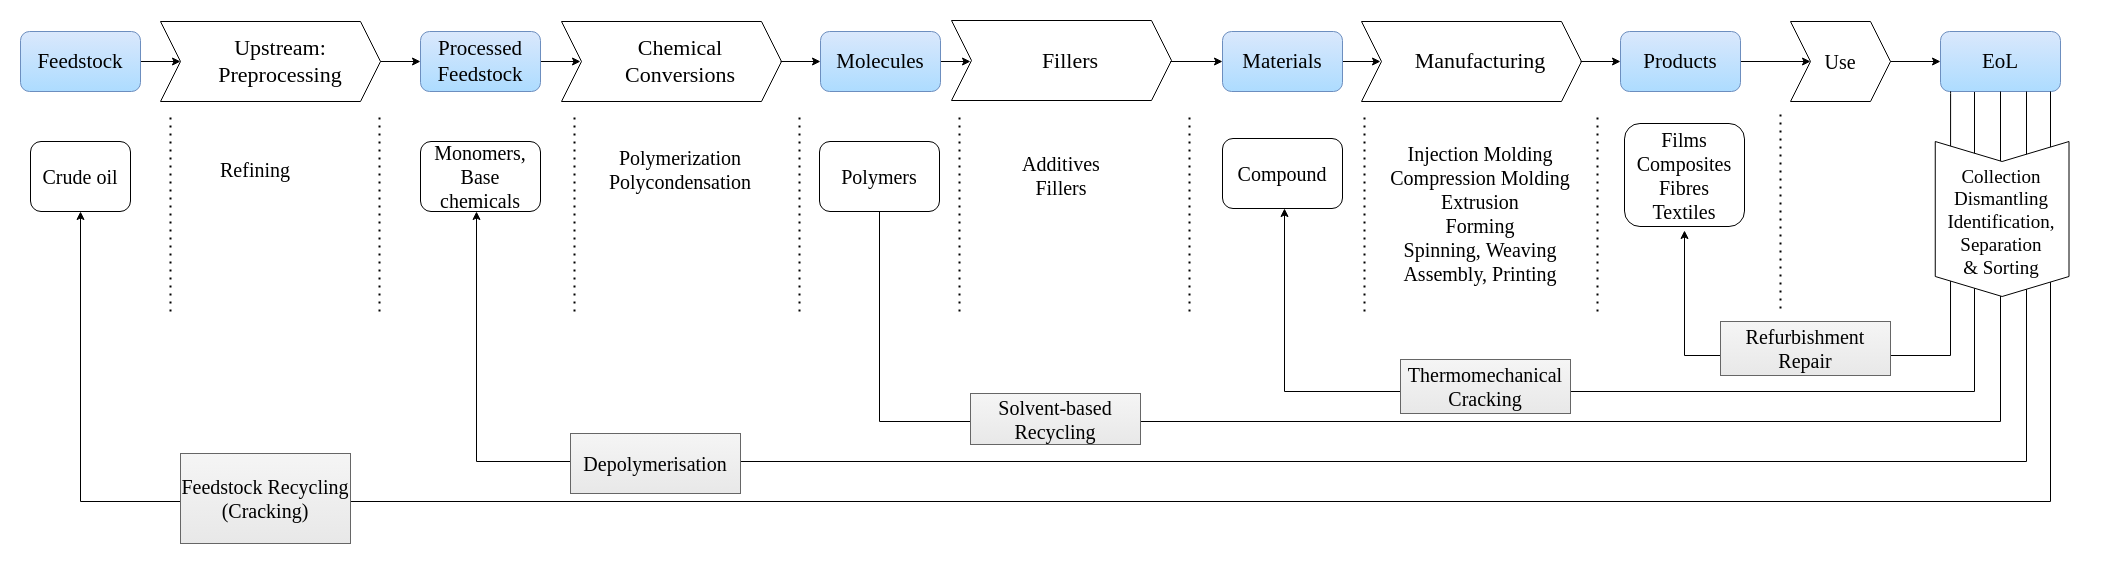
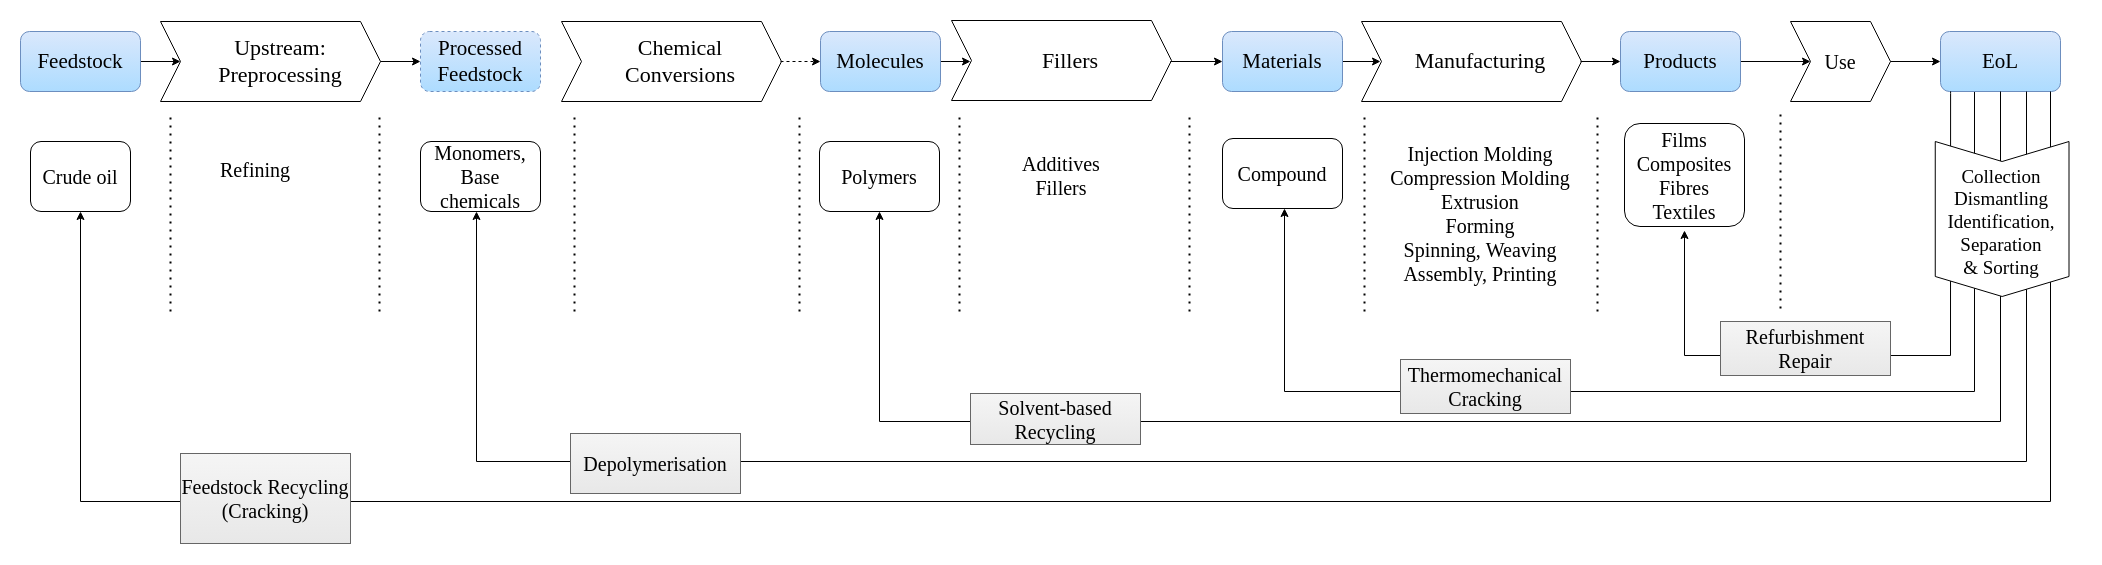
  <mxCell id="0" />
  <mxCell id="1" parent="0" />
  <mxCell id="2" value="" style="edgeStyle=orthogonalEdgeStyle;rounded=0;orthogonalLoop=1;jettySize=auto;html=1;" parent="1" source="3" target="13" edge="1"><mxGeometry relative="1" as="geometry" /></mxCell>
  <mxCell id="3" value="Feedstock" style="rounded=1;whiteSpace=wrap;html=1;fontSize=21;fontFamily=Rubik light;fillColor=#DAE8FC;strokeColor=#6c8ebf;gradientColor=#ADDCFF;" parent="1" vertex="1"><mxGeometry x="20" y="31" width="120" height="60" as="geometry" /></mxCell>
- <mxCell id="4" value="" style="edgeStyle=orthogonalEdgeStyle;rounded=0;orthogonalLoop=1;jettySize=auto;html=1;" parent="1" source="5" target="15" edge="1"><mxGeometry relative="1" as="geometry" /></mxCell>
- <mxCell id="5" value="Processed Feedstock" style="rounded=1;whiteSpace=wrap;html=1;fontSize=21;fontFamily=Rubik light;fillColor=#DAE8FC;strokeColor=#6c8ebf;gradientColor=#ADDCFF;" parent="1" vertex="1"><mxGeometry x="420" y="31" width="120" height="60" as="geometry" /></mxCell>
+ <mxCell id="5" value="Processed Feedstock" style="rounded=1;whiteSpace=wrap;html=1;fontSize=21;fontFamily=Rubik light;fillColor=#DAE8FC;strokeColor=#6c8ebf;gradientColor=#ADDCFF;dashed=1;" parent="1" vertex="1"><mxGeometry x="420" y="31" width="120" height="60" as="geometry" /></mxCell>
  <mxCell id="6" value="" style="edgeStyle=orthogonalEdgeStyle;rounded=0;orthogonalLoop=1;jettySize=auto;html=1;" parent="1" source="7" target="17" edge="1"><mxGeometry relative="1" as="geometry" /></mxCell>
  <mxCell id="7" value="Molecules" style="rounded=1;whiteSpace=wrap;html=1;fontSize=21;fontFamily=Rubik light;fillColor=#DAE8FC;strokeColor=#6c8ebf;gradientColor=#ADDCFF;" parent="1" vertex="1"><mxGeometry x="820" y="31" width="120" height="60" as="geometry" /></mxCell>
  <mxCell id="8" value="" style="edgeStyle=orthogonalEdgeStyle;rounded=0;orthogonalLoop=1;jettySize=auto;html=1;" parent="1" source="9" target="19" edge="1"><mxGeometry relative="1" as="geometry" /></mxCell>
  <mxCell id="9" value="Materials" style="rounded=1;whiteSpace=wrap;html=1;fontSize=21;fontFamily=Rubik light;fillColor=#DAE8FC;strokeColor=#6c8ebf;gradientColor=#ADDCFF;" parent="1" vertex="1"><mxGeometry x="1222" y="31" width="120" height="60" as="geometry" /></mxCell>
  <mxCell id="10" value="" style="edgeStyle=orthogonalEdgeStyle;rounded=0;orthogonalLoop=1;jettySize=auto;html=1;fontFamily=Rubik light;fontSize=20;fontColor=default;" parent="1" source="11" target="44" edge="1"><mxGeometry relative="1" as="geometry" /></mxCell>
  <mxCell id="11" value="Products" style="rounded=1;whiteSpace=wrap;html=1;fontSize=21;fontFamily=Rubik light;fillColor=#DAE8FC;strokeColor=#6c8ebf;gradientColor=#ADDCFF;" parent="1" vertex="1"><mxGeometry x="1620" y="31" width="120" height="60" as="geometry" /></mxCell>
  <mxCell id="12" value="" style="edgeStyle=orthogonalEdgeStyle;rounded=0;orthogonalLoop=1;jettySize=auto;html=1;" parent="1" source="13" target="5" edge="1"><mxGeometry relative="1" as="geometry" /></mxCell>
  <mxCell id="13" value="Upstream: Preprocessing" style="text;html=1;align=center;verticalAlign=middle;whiteSpace=wrap;rounded=0;fontSize=22;fontFamily=Rubik light;" parent="1" vertex="1"><mxGeometry x="180" y="41" width="200" height="40" as="geometry" /></mxCell>
- <mxCell id="14" value="" style="edgeStyle=orthogonalEdgeStyle;rounded=0;orthogonalLoop=1;jettySize=auto;html=1;" parent="1" source="15" target="7" edge="1"><mxGeometry relative="1" as="geometry" /></mxCell>
+ <mxCell id="14" value="" style="edgeStyle=orthogonalEdgeStyle;rounded=0;orthogonalLoop=1;jettySize=auto;html=1;dashed=1;" parent="1" source="15" target="7" edge="1"><mxGeometry relative="1" as="geometry" /></mxCell>
  <mxCell id="15" value="Chemical Conversions" style="text;html=1;align=center;verticalAlign=middle;whiteSpace=wrap;rounded=0;fontSize=22;fontFamily=Rubik light;" parent="1" vertex="1"><mxGeometry x="580" y="41" width="200" height="40" as="geometry" /></mxCell>
  <mxCell id="16" value="" style="edgeStyle=orthogonalEdgeStyle;rounded=0;orthogonalLoop=1;jettySize=auto;html=1;" parent="1" source="17" target="9" edge="1"><mxGeometry relative="1" as="geometry" /></mxCell>
  <mxCell id="17" value="Fillers" style="text;html=1;align=center;verticalAlign=middle;whiteSpace=wrap;rounded=0;fontSize=22;fontFamily=Rubik light;" parent="1" vertex="1"><mxGeometry x="970" y="41" width="200" height="40" as="geometry" /></mxCell>
  <mxCell id="18" value="" style="edgeStyle=orthogonalEdgeStyle;rounded=0;orthogonalLoop=1;jettySize=auto;html=1;" parent="1" source="19" target="11" edge="1"><mxGeometry relative="1" as="geometry" /></mxCell>
  <mxCell id="19" value="Manufacturing" style="text;html=1;align=center;verticalAlign=middle;whiteSpace=wrap;rounded=0;fontSize=22;fontFamily=Rubik light;" parent="1" vertex="1"><mxGeometry x="1380" y="41" width="200" height="40" as="geometry" /></mxCell>
  <mxCell id="20" value="Crude oil" style="text;html=1;align=center;verticalAlign=middle;whiteSpace=wrap;rounded=1;fontFamily=Rubik light;fontSize=20;strokeColor=default;" parent="1" vertex="1"><mxGeometry x="30" y="141" width="100" height="70" as="geometry" /></mxCell>
  <mxCell id="21" value="Monomers, Base chemicals" style="text;html=1;align=center;verticalAlign=middle;whiteSpace=wrap;rounded=1;fontFamily=Rubik light;fontSize=20;fillColor=default;strokeColor=default;" parent="1" vertex="1"><mxGeometry x="420" y="141" width="120" height="70" as="geometry" /></mxCell>
  <mxCell id="22" value="Refining" style="text;html=1;align=center;verticalAlign=middle;whiteSpace=wrap;rounded=0;fontSize=20;fontFamily=Rubik light;" parent="1" vertex="1"><mxGeometry x="155" y="149" width="200" height="40" as="geometry" /></mxCell>
  <mxCell id="23" value="Polymers" style="text;html=1;align=center;verticalAlign=middle;whiteSpace=wrap;rounded=1;fontFamily=Rubik light;fontSize=20;strokeColor=default;" parent="1" vertex="1"><mxGeometry x="819" y="141" width="120" height="70" as="geometry" /></mxCell>
  <mxCell id="24" value="Compound" style="text;html=1;align=center;verticalAlign=middle;whiteSpace=wrap;rounded=1;fontFamily=Rubik light;fontSize=20;strokeColor=default;" parent="1" vertex="1"><mxGeometry x="1222" y="138" width="120" height="70" as="geometry" /></mxCell>
  <mxCell id="25" value="Films&lt;div&gt;Composites&lt;br&gt;&lt;div&gt;Fibres&lt;br&gt;&lt;div&gt;Textiles&lt;/div&gt;&lt;/div&gt;&lt;/div&gt;" style="text;html=1;align=center;verticalAlign=middle;whiteSpace=wrap;rounded=1;fontFamily=Rubik light;fontSize=20;strokeColor=default;" parent="1" vertex="1"><mxGeometry x="1624" y="123" width="120" height="103" as="geometry" /></mxCell>
  <mxCell id="26" value="" style="shape=step;perimeter=stepPerimeter;whiteSpace=wrap;html=1;fixedSize=1;rounded=0;align=center;verticalAlign=middle;fontFamily=Rubik light;fontSize=20;fontColor=default;fillColor=none;gradientColor=none;" parent="1" vertex="1"><mxGeometry x="160" y="21" width="220" height="80" as="geometry" /></mxCell>
  <mxCell id="27" value="" style="shape=step;perimeter=stepPerimeter;whiteSpace=wrap;html=1;fixedSize=1;rounded=0;align=center;verticalAlign=middle;fontFamily=Rubik light;fontSize=20;fontColor=default;fillColor=none;gradientColor=none;" parent="1" vertex="1"><mxGeometry x="561" y="21" width="220" height="80" as="geometry" /></mxCell>
  <mxCell id="28" value="" style="shape=step;perimeter=stepPerimeter;whiteSpace=wrap;html=1;fixedSize=1;rounded=0;align=center;verticalAlign=middle;fontFamily=Rubik light;fontSize=20;fontColor=default;fillColor=none;gradientColor=none;" parent="1" vertex="1"><mxGeometry x="951" y="20" width="220" height="80" as="geometry" /></mxCell>
  <mxCell id="29" value="" style="shape=step;perimeter=stepPerimeter;whiteSpace=wrap;html=1;fixedSize=1;rounded=0;align=center;verticalAlign=middle;fontFamily=Rubik light;fontSize=20;fontColor=default;fillColor=none;gradientColor=none;" parent="1" vertex="1"><mxGeometry x="1361" y="21" width="220" height="80" as="geometry" /></mxCell>
  <mxCell id="30" value="" style="endArrow=none;dashed=1;html=1;dashPattern=1 3;strokeWidth=2;rounded=0;fontFamily=Rubik light;fontSize=20;fontColor=default;" parent="1" edge="1"><mxGeometry width="50" height="50" relative="1" as="geometry"><mxPoint x="170" y="311" as="sourcePoint" /><mxPoint x="170" y="111" as="targetPoint" /></mxGeometry></mxCell>
  <mxCell id="31" value="" style="endArrow=none;dashed=1;html=1;dashPattern=1 3;strokeWidth=2;rounded=0;fontFamily=Rubik light;fontSize=20;fontColor=default;" parent="1" edge="1"><mxGeometry width="50" height="50" relative="1" as="geometry"><mxPoint x="379" y="311" as="sourcePoint" /><mxPoint x="379" y="111" as="targetPoint" /></mxGeometry></mxCell>
  <mxCell id="32" value="" style="endArrow=none;dashed=1;html=1;dashPattern=1 3;strokeWidth=2;rounded=0;fontFamily=Rubik light;fontSize=20;fontColor=default;" parent="1" edge="1"><mxGeometry width="50" height="50" relative="1" as="geometry"><mxPoint x="574" y="311" as="sourcePoint" /><mxPoint x="574" y="111" as="targetPoint" /></mxGeometry></mxCell>
  <mxCell id="33" value="" style="endArrow=none;dashed=1;html=1;dashPattern=1 3;strokeWidth=2;rounded=0;fontFamily=Rubik light;fontSize=20;fontColor=default;" parent="1" edge="1"><mxGeometry width="50" height="50" relative="1" as="geometry"><mxPoint x="799" y="311" as="sourcePoint" /><mxPoint x="799" y="111" as="targetPoint" /></mxGeometry></mxCell>
  <mxCell id="34" value="" style="endArrow=none;dashed=1;html=1;dashPattern=1 3;strokeWidth=2;rounded=0;fontFamily=Rubik light;fontSize=20;fontColor=default;" parent="1" edge="1"><mxGeometry width="50" height="50" relative="1" as="geometry"><mxPoint x="959" y="311" as="sourcePoint" /><mxPoint x="959" y="111" as="targetPoint" /></mxGeometry></mxCell>
  <mxCell id="35" value="" style="endArrow=none;dashed=1;html=1;dashPattern=1 3;strokeWidth=2;rounded=0;fontFamily=Rubik light;fontSize=20;fontColor=default;" parent="1" edge="1"><mxGeometry width="50" height="50" relative="1" as="geometry"><mxPoint x="1189" y="311" as="sourcePoint" /><mxPoint x="1189" y="111" as="targetPoint" /></mxGeometry></mxCell>
  <mxCell id="36" value="" style="endArrow=none;dashed=1;html=1;dashPattern=1 3;strokeWidth=2;rounded=0;fontFamily=Rubik light;fontSize=20;fontColor=default;" parent="1" edge="1"><mxGeometry width="50" height="50" relative="1" as="geometry"><mxPoint x="1364" y="311" as="sourcePoint" /><mxPoint x="1364" y="111" as="targetPoint" /></mxGeometry></mxCell>
  <mxCell id="37" value="" style="endArrow=none;dashed=1;html=1;dashPattern=1 3;strokeWidth=2;rounded=0;fontFamily=Rubik light;fontSize=20;fontColor=default;" parent="1" edge="1"><mxGeometry width="50" height="50" relative="1" as="geometry"><mxPoint x="1597" y="311" as="sourcePoint" /><mxPoint x="1597" y="111" as="targetPoint" /></mxGeometry></mxCell>
- <mxCell id="38" value="Polymerization&lt;div&gt;Polycondensation&lt;/div&gt;" style="text;html=1;align=center;verticalAlign=middle;whiteSpace=wrap;rounded=0;fontSize=20;fontFamily=Rubik light;" parent="1" vertex="1"><mxGeometry x="580" y="149" width="200" height="40" as="geometry" /></mxCell>
  <mxCell id="39" value="Additives&lt;div&gt;Fillers&lt;/div&gt;" style="text;html=1;align=center;verticalAlign=middle;whiteSpace=wrap;rounded=0;fontSize=20;fontFamily=Rubik light;" parent="1" vertex="1"><mxGeometry x="961" y="155" width="200" height="40" as="geometry" /></mxCell>
  <mxCell id="40" value="Injection Molding&lt;div&gt;Compression Molding&lt;br&gt;&lt;div&gt;Extrusion&lt;/div&gt;&lt;div&gt;Forming&lt;/div&gt;&lt;div&gt;Spinning,&amp;nbsp;&lt;span style=&quot;background-color: transparent; color: light-dark(rgb(0, 0, 0), rgb(255, 255, 255));&quot;&gt;Weaving&lt;/span&gt;&lt;/div&gt;&lt;/div&gt;&lt;div&gt;Assembly,&amp;nbsp;&lt;span style=&quot;background-color: transparent; color: light-dark(rgb(0, 0, 0), rgb(255, 255, 255));&quot;&gt;Printing&lt;/span&gt;&lt;/div&gt;" style="text;html=1;align=center;verticalAlign=middle;whiteSpace=wrap;rounded=0;fontSize=20;fontFamily=Rubik light;" parent="1" vertex="1"><mxGeometry x="1380" y="191" width="200" height="43" as="geometry" /></mxCell>
  <mxCell id="41" value="" style="edgeStyle=orthogonalEdgeStyle;rounded=0;orthogonalLoop=1;jettySize=auto;html=1;fontFamily=Rubik light;fontSize=20;fontColor=default;exitX=0.25;exitY=1;exitDx=0;exitDy=0;" parent="1" edge="1"><mxGeometry relative="1" as="geometry"><mxPoint x="1284" y="208" as="targetPoint" /><Array as="points"><mxPoint x="1974" y="391" /><mxPoint x="1284" y="391" /></Array><mxPoint x="1974" y="91" as="sourcePoint" /></mxGeometry></mxCell>
  <mxCell id="42" value="EoL" style="rounded=1;whiteSpace=wrap;html=1;fontSize=21;fontFamily=Rubik light;fillColor=#DAE8FC;strokeColor=#6c8ebf;gradientColor=#ADDCFF;" parent="1" vertex="1"><mxGeometry x="1940" y="31" width="120" height="60" as="geometry" /></mxCell>
  <mxCell id="43" value="" style="edgeStyle=orthogonalEdgeStyle;rounded=0;orthogonalLoop=1;jettySize=auto;html=1;fontFamily=Rubik light;fontSize=20;fontColor=default;" parent="1" source="44" target="42" edge="1"><mxGeometry relative="1" as="geometry" /></mxCell>
  <mxCell id="44" value="Use" style="shape=step;perimeter=stepPerimeter;whiteSpace=wrap;html=1;fixedSize=1;rounded=0;align=center;verticalAlign=middle;fontFamily=Rubik light;fontSize=20;fontColor=default;fillColor=none;gradientColor=none;" parent="1" vertex="1"><mxGeometry x="1790" y="21" width="100" height="80" as="geometry" /></mxCell>
  <mxCell id="45" value="" style="endArrow=none;dashed=1;html=1;dashPattern=1 3;strokeWidth=2;rounded=0;fontFamily=Rubik light;fontSize=20;fontColor=default;" parent="1" edge="1"><mxGeometry width="50" height="50" relative="1" as="geometry"><mxPoint x="1780" y="308" as="sourcePoint" /><mxPoint x="1780" y="108" as="targetPoint" /></mxGeometry></mxCell>
- <mxCell id="46" value="" style="edgeStyle=orthogonalEdgeStyle;rounded=0;orthogonalLoop=1;jettySize=auto;html=1;fontFamily=Rubik light;fontSize=20;fontColor=default;exitX=0.5;exitY=1;exitDx=0;exitDy=0;entryX=0.5;entryY=1;entryDx=0;entryDy=0;endArrow=none;" parent="1" source="42" target="23" edge="1"><mxGeometry relative="1" as="geometry"><mxPoint x="1980" y="101" as="sourcePoint" /><mxPoint x="1290" y="261" as="targetPoint" /><Array as="points"><mxPoint x="2000" y="421" /><mxPoint x="879" y="421" /></Array></mxGeometry></mxCell>
+ <mxCell id="46" value="" style="edgeStyle=orthogonalEdgeStyle;rounded=0;orthogonalLoop=1;jettySize=auto;html=1;fontFamily=Rubik light;fontSize=20;fontColor=default;exitX=0.5;exitY=1;exitDx=0;exitDy=0;entryX=0.5;entryY=1;entryDx=0;entryDy=0;" parent="1" source="42" target="23" edge="1"><mxGeometry relative="1" as="geometry"><mxPoint x="1980" y="101" as="sourcePoint" /><mxPoint x="1290" y="261" as="targetPoint" /><Array as="points"><mxPoint x="2000" y="421" /><mxPoint x="879" y="421" /></Array></mxGeometry></mxCell>
  <mxCell id="47" value="" style="edgeStyle=orthogonalEdgeStyle;rounded=0;orthogonalLoop=1;jettySize=auto;html=1;fontFamily=Rubik light;fontSize=20;fontColor=default;exitX=0.75;exitY=1;exitDx=0;exitDy=0;entryX=0.5;entryY=1;entryDx=0;entryDy=0;" parent="1" edge="1"><mxGeometry relative="1" as="geometry"><mxPoint x="2026" y="91" as="sourcePoint" /><mxPoint x="476" y="211" as="targetPoint" /><Array as="points"><mxPoint x="2026" y="461" /><mxPoint x="476" y="461" /></Array></mxGeometry></mxCell>
  <mxCell id="48" value="" style="edgeStyle=orthogonalEdgeStyle;rounded=0;orthogonalLoop=1;jettySize=auto;html=1;fontFamily=Rubik light;fontSize=20;fontColor=default;entryX=0.5;entryY=1;entryDx=0;entryDy=0;" parent="1" target="20" edge="1"><mxGeometry relative="1" as="geometry"><mxPoint x="2050" y="91" as="sourcePoint" /><mxPoint x="490" y="236" as="targetPoint" /><Array as="points"><mxPoint x="2050" y="91" /><mxPoint x="2050" y="501" /><mxPoint x="80" y="501" /></Array></mxGeometry></mxCell>
  <mxCell id="49" value="Feedstock Recycling (Cracking)" style="text;html=1;align=center;verticalAlign=middle;whiteSpace=wrap;rounded=0;fontFamily=Rubik light;fontSize=20;fillColor=#f5f5f5;gradientColor=#E8E8E8;strokeColor=#666666;" parent="1" vertex="1"><mxGeometry x="180" y="453" width="170" height="90" as="geometry" /></mxCell>
  <mxCell id="50" value="Depolymerisation&lt;span style=&quot;color: rgba(0, 0, 0, 0); font-family: monospace; font-size: 0px; text-align: start; text-wrap: nowrap;&quot;&gt;%3CmxGraphModel%3E%3Croot%3E%3CmxCell%20id%3D%220%22%2F%3E%3CmxCell%20id%3D%221%22%20parent%3D%220%22%2F%3E%3CmxCell%20id%3D%222%22%20value%3D%22Feedstock%20Recycling%20(Cracking)%22%20style%3D%22text%3Bhtml%3D1%3Balign%3Dcenter%3BverticalAlign%3Dmiddle%3BwhiteSpace%3Dwrap%3Brounded%3D0%3BfontFamily%3DRubik%20light%3BfontSize%3D20%3BfillColor%3D%23f5f5f5%3BgradientColor%3D%23E8E8E8%3BstrokeColor%3D%23666666%3B%22%20vertex%3D%221%22%20parent%3D%221%22%3E%3CmxGeometry%20x%3D%22300%22%20y%3D%22550%22%20width%3D%22170%22%20height%3D%2290%22%20as%3D%22geometry%22%2F%3E%3C%2FmxCell%3E%3C%2Froot%3E%3C%2FmxGraphModel%3E&lt;/span&gt;" style="text;html=1;align=center;verticalAlign=middle;whiteSpace=wrap;rounded=0;fontFamily=Rubik light;fontSize=20;fillColor=#f5f5f5;gradientColor=#E8E8E8;strokeColor=#666666;" parent="1" vertex="1"><mxGeometry x="570" y="433" width="170" height="60" as="geometry" /></mxCell>
  <mxCell id="51" value="Solvent-based Recycling" style="text;html=1;align=center;verticalAlign=middle;whiteSpace=wrap;rounded=0;fontFamily=Rubik light;fontSize=20;fillColor=#f5f5f5;gradientColor=#E8E8E8;strokeColor=#666666;" parent="1" vertex="1"><mxGeometry x="970" y="393" width="170" height="51" as="geometry" /></mxCell>
  <mxCell id="52" value="Thermomechanical Cracking" style="text;html=1;align=center;verticalAlign=middle;whiteSpace=wrap;rounded=0;fontFamily=Rubik light;fontSize=20;fillColor=#f5f5f5;gradientColor=#E8E8E8;strokeColor=#666666;" parent="1" vertex="1"><mxGeometry x="1400" y="359" width="170" height="54" as="geometry" /></mxCell>
  <mxCell id="53" value="" style="edgeStyle=orthogonalEdgeStyle;rounded=0;orthogonalLoop=1;jettySize=auto;html=1;fontFamily=Rubik light;fontSize=20;fontColor=default;entryX=0.5;entryY=1;entryDx=0;entryDy=0;exitX=0.084;exitY=0.998;exitDx=0;exitDy=0;exitPerimeter=0;" edge="1" parent="1" source="42"><mxGeometry relative="1" as="geometry"><mxPoint x="1684" y="230" as="targetPoint" /><Array as="points"><mxPoint x="1950" y="93" /><mxPoint x="1950" y="355" /><mxPoint x="1684" y="355" /></Array><mxPoint x="1948.16" y="93.14" as="sourcePoint" /></mxGeometry></mxCell>
  <mxCell id="54" value="" style="shape=step;perimeter=stepPerimeter;whiteSpace=wrap;html=1;fixedSize=1;rounded=0;align=center;verticalAlign=middle;fontFamily=Rubik light;fontSize=20;rotation=90;" vertex="1" parent="1"><mxGeometry x="1924.13" y="151.62" width="155" height="133.75" as="geometry" /></mxCell>
  <mxCell id="55" value="Collection&lt;div&gt;Dismantling&lt;div&gt;Identification, Separation &amp;amp;&amp;nbsp;&lt;span style=&quot;background-color: transparent; color: light-dark(rgb(0, 0, 0), rgb(255, 255, 255));&quot;&gt;Sorting&lt;/span&gt;&lt;/div&gt;&lt;/div&gt;" style="text;html=1;align=center;verticalAlign=middle;whiteSpace=wrap;rounded=0;fontFamily=Rubik light;fontSize=19;" vertex="1" parent="1"><mxGeometry x="1931" y="182" width="140" height="80" as="geometry" /></mxCell>
  <mxCell id="56" value="Refurbishment&lt;div&gt;Repair&lt;/div&gt;" style="text;html=1;align=center;verticalAlign=middle;whiteSpace=wrap;rounded=0;fontFamily=Rubik light;fontSize=20;fillColor=#f5f5f5;gradientColor=#E8E8E8;strokeColor=#666666;" vertex="1" parent="1"><mxGeometry x="1720" y="321" width="170" height="54" as="geometry" /></mxCell>
